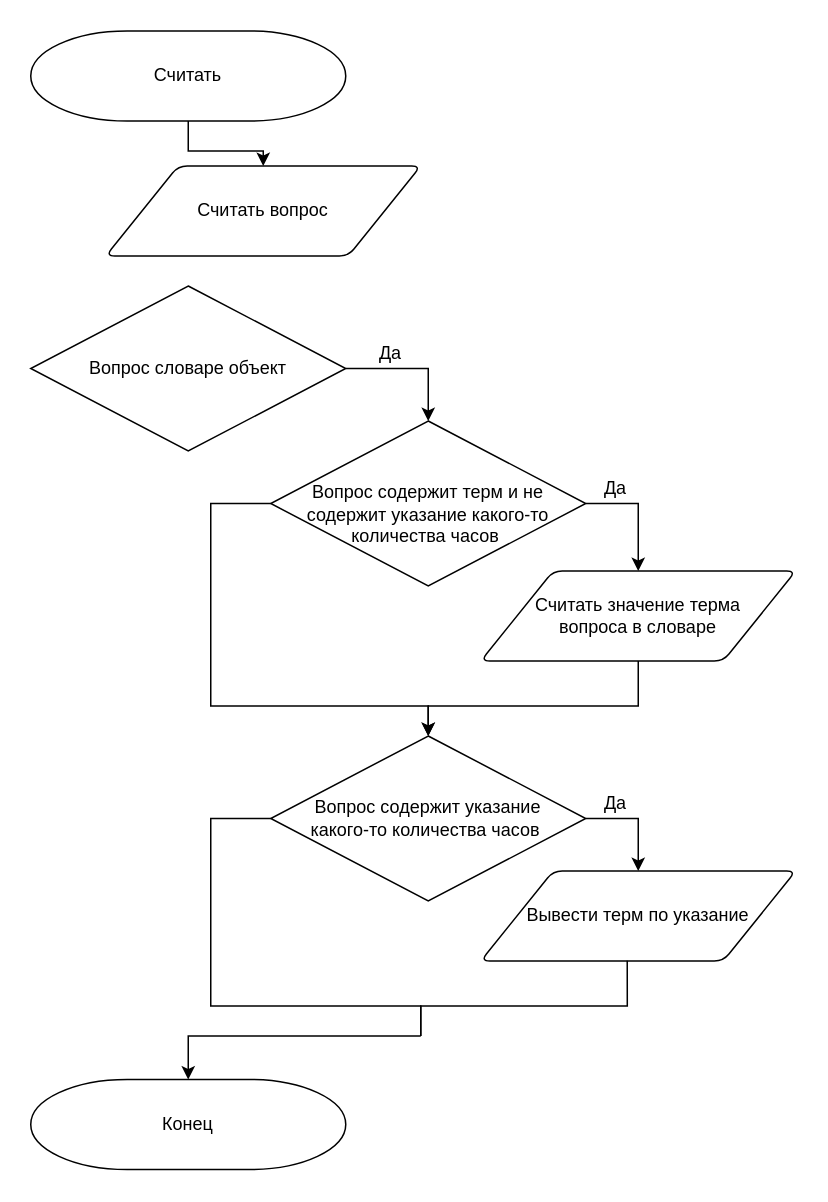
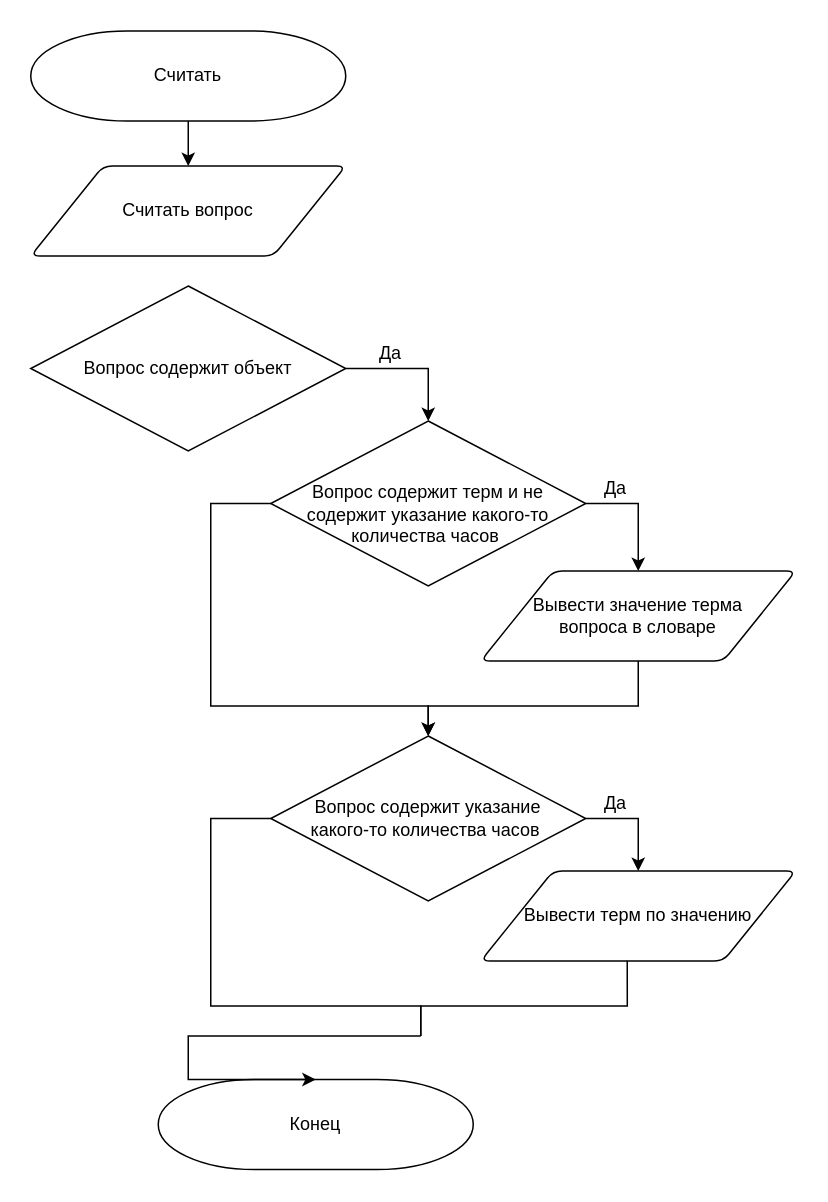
  <mxCell id="0" />
  <mxCell id="1" parent="0" />
  <mxCell id="2" style="edgeStyle=orthogonalEdgeStyle;rounded=0;orthogonalLoop=1;jettySize=auto;html=1;exitX=0.5;exitY=1;exitDx=0;exitDy=0;exitPerimeter=0;entryX=0.5;entryY=0;entryDx=0;entryDy=0;" edge="1" parent="1" source="3" target="4"><mxGeometry relative="1" as="geometry" /></mxCell>
  <mxCell id="3" value="Считать" style="strokeWidth=1;html=1;shape=mxgraph.flowchart.terminator;whiteSpace=wrap;" vertex="1" parent="1"><mxGeometry x="20" y="20" width="210" height="60" as="geometry" /></mxCell>
- <mxCell id="4" value="Считать вопрос" style="shape=parallelogram;html=1;strokeWidth=1;perimeter=parallelogramPerimeter;whiteSpace=wrap;rounded=1;arcSize=12;size=0.23;" vertex="1" parent="1"><mxGeometry x="70" y="110" width="210" height="60" as="geometry" /></mxCell>
+ <mxCell id="4" value="Считать вопрос" style="shape=parallelogram;html=1;strokeWidth=1;perimeter=parallelogramPerimeter;whiteSpace=wrap;rounded=1;arcSize=12;size=0.23;" vertex="1" parent="1"><mxGeometry x="20" y="110" width="210" height="60" as="geometry" /></mxCell>
  <mxCell id="5" style="edgeStyle=orthogonalEdgeStyle;rounded=0;orthogonalLoop=1;jettySize=auto;html=1;exitX=1;exitY=0.5;exitDx=0;exitDy=0;exitPerimeter=0;entryX=0.5;entryY=0;entryDx=0;entryDy=0;entryPerimeter=0;" edge="1" parent="1" source="6" target="9"><mxGeometry relative="1" as="geometry" /></mxCell>
- <mxCell id="6" value="Вопрос словаре объект" style="strokeWidth=1;html=1;shape=mxgraph.flowchart.decision;whiteSpace=wrap;" vertex="1" parent="1"><mxGeometry x="20" y="190" width="210" height="110" as="geometry" /></mxCell>
+ <mxCell id="6" value="Вопрос содержит объект" style="strokeWidth=1;html=1;shape=mxgraph.flowchart.decision;whiteSpace=wrap;" vertex="1" parent="1"><mxGeometry x="20" y="190" width="210" height="110" as="geometry" /></mxCell>
  <mxCell id="7" style="edgeStyle=orthogonalEdgeStyle;rounded=0;orthogonalLoop=1;jettySize=auto;html=1;exitX=1;exitY=0.5;exitDx=0;exitDy=0;exitPerimeter=0;" edge="1" parent="1" source="9" target="12"><mxGeometry relative="1" as="geometry" /></mxCell>
  <mxCell id="8" style="edgeStyle=orthogonalEdgeStyle;rounded=0;orthogonalLoop=1;jettySize=auto;html=1;exitX=0;exitY=0.5;exitDx=0;exitDy=0;exitPerimeter=0;" edge="1" parent="1" source="9" target="15"><mxGeometry relative="1" as="geometry"><Array as="points"><mxPoint x="140" y="335" /><mxPoint x="140" y="470" /><mxPoint x="285" y="470" /></Array></mxGeometry></mxCell>
  <mxCell id="9" value="&lt;br&gt;Вопрос содержит терм и не содержит указание какого-то количества часов&amp;nbsp;" style="strokeWidth=1;html=1;shape=mxgraph.flowchart.decision;whiteSpace=wrap;" vertex="1" parent="1"><mxGeometry x="180" y="280" width="210" height="110" as="geometry" /></mxCell>
  <mxCell id="10" value="Да" style="text;html=1;strokeColor=none;fillColor=none;align=center;verticalAlign=middle;whiteSpace=wrap;rounded=0;strokeWidth=1;" vertex="1" parent="1"><mxGeometry x="230" y="220" width="60" height="30" as="geometry" /></mxCell>
  <mxCell id="11" style="edgeStyle=orthogonalEdgeStyle;rounded=0;orthogonalLoop=1;jettySize=auto;html=1;exitX=0.5;exitY=1;exitDx=0;exitDy=0;entryX=0.5;entryY=0;entryDx=0;entryDy=0;entryPerimeter=0;" edge="1" parent="1" source="12" target="15"><mxGeometry relative="1" as="geometry"><Array as="points"><mxPoint x="425" y="470" /><mxPoint x="285" y="470" /></Array></mxGeometry></mxCell>
- <mxCell id="12" value="Считать значение терма &lt;br&gt;вопроса в словаре" style="shape=parallelogram;html=1;strokeWidth=1;perimeter=parallelogramPerimeter;whiteSpace=wrap;rounded=1;arcSize=12;size=0.23;" vertex="1" parent="1"><mxGeometry x="320" y="380" width="210" height="60" as="geometry" /></mxCell>
+ <mxCell id="12" value="Вывести значение терма &lt;br&gt;вопроса в словаре" style="shape=parallelogram;html=1;strokeWidth=1;perimeter=parallelogramPerimeter;whiteSpace=wrap;rounded=1;arcSize=12;size=0.23;" vertex="1" parent="1"><mxGeometry x="320" y="380" width="210" height="60" as="geometry" /></mxCell>
  <mxCell id="13" value="Да" style="text;html=1;strokeColor=none;fillColor=none;align=center;verticalAlign=middle;whiteSpace=wrap;rounded=0;strokeWidth=1;" vertex="1" parent="1"><mxGeometry x="380" y="310" width="60" height="30" as="geometry" /></mxCell>
  <mxCell id="14" style="edgeStyle=orthogonalEdgeStyle;rounded=0;orthogonalLoop=1;jettySize=auto;html=1;exitX=1;exitY=0.5;exitDx=0;exitDy=0;exitPerimeter=0;" edge="1" parent="1" source="15" target="16"><mxGeometry relative="1" as="geometry" /></mxCell>
  <mxCell id="15" value="Вопрос содержит указание &lt;br&gt;какого-то количества часов&amp;nbsp;" style="strokeWidth=1;html=1;shape=mxgraph.flowchart.decision;whiteSpace=wrap;" vertex="1" parent="1"><mxGeometry x="180" y="490" width="210" height="110" as="geometry" /></mxCell>
- <mxCell id="16" value="Вывести терм по указание" style="shape=parallelogram;html=1;strokeWidth=1;perimeter=parallelogramPerimeter;whiteSpace=wrap;rounded=1;arcSize=12;size=0.23;" vertex="1" parent="1"><mxGeometry x="320" y="580" width="210" height="60" as="geometry" /></mxCell>
+ <mxCell id="16" value="Вывести терм по значению" style="shape=parallelogram;html=1;strokeWidth=1;perimeter=parallelogramPerimeter;whiteSpace=wrap;rounded=1;arcSize=12;size=0.23;" vertex="1" parent="1"><mxGeometry x="320" y="580" width="210" height="60" as="geometry" /></mxCell>
  <mxCell id="17" value="Да" style="text;html=1;strokeColor=none;fillColor=none;align=center;verticalAlign=middle;whiteSpace=wrap;rounded=0;strokeWidth=1;" vertex="1" parent="1"><mxGeometry x="380" y="520" width="60" height="30" as="geometry" /></mxCell>
- <mxCell id="18" value="Конец" style="strokeWidth=1;html=1;shape=mxgraph.flowchart.terminator;whiteSpace=wrap;" vertex="1" parent="1"><mxGeometry x="20" y="719" width="210" height="60" as="geometry" /></mxCell>
+ <mxCell id="18" value="Конец" style="strokeWidth=1;html=1;shape=mxgraph.flowchart.terminator;whiteSpace=wrap;" vertex="1" parent="1"><mxGeometry x="105" y="719" width="210" height="60" as="geometry" /></mxCell>
  <mxCell id="19" value="" style="endArrow=classic;html=1;rounded=0;entryX=0.5;entryY=0;entryDx=0;entryDy=0;entryPerimeter=0;edgeStyle=orthogonalEdgeStyle;" edge="1" parent="1" target="18"><mxGeometry width="50" height="50" relative="1" as="geometry"><mxPoint x="280" y="690" as="sourcePoint" /><mxPoint x="260" y="770" as="targetPoint" /><Array as="points"><mxPoint x="280" y="690" /><mxPoint x="125" y="690" /></Array></mxGeometry></mxCell>
  <mxCell id="20" value="" style="endArrow=none;html=1;rounded=0;entryX=0;entryY=0.5;entryDx=0;entryDy=0;entryPerimeter=0;edgeStyle=orthogonalEdgeStyle;" edge="1" parent="1" target="15"><mxGeometry width="50" height="50" relative="1" as="geometry"><mxPoint x="280" y="690" as="sourcePoint" /><mxPoint x="250" y="650" as="targetPoint" /><Array as="points"><mxPoint x="280" y="670" /><mxPoint x="140" y="670" /><mxPoint x="140" y="545" /></Array></mxGeometry></mxCell>
  <mxCell id="21" value="" style="endArrow=none;html=1;rounded=0;entryX=0.465;entryY=0.998;entryDx=0;entryDy=0;entryPerimeter=0;edgeStyle=orthogonalEdgeStyle;" edge="1" parent="1" target="16"><mxGeometry width="50" height="50" relative="1" as="geometry"><mxPoint x="280" y="690" as="sourcePoint" /><mxPoint x="400" y="720" as="targetPoint" /><Array as="points"><mxPoint x="280" y="670" /><mxPoint x="418" y="670" /></Array></mxGeometry></mxCell>
